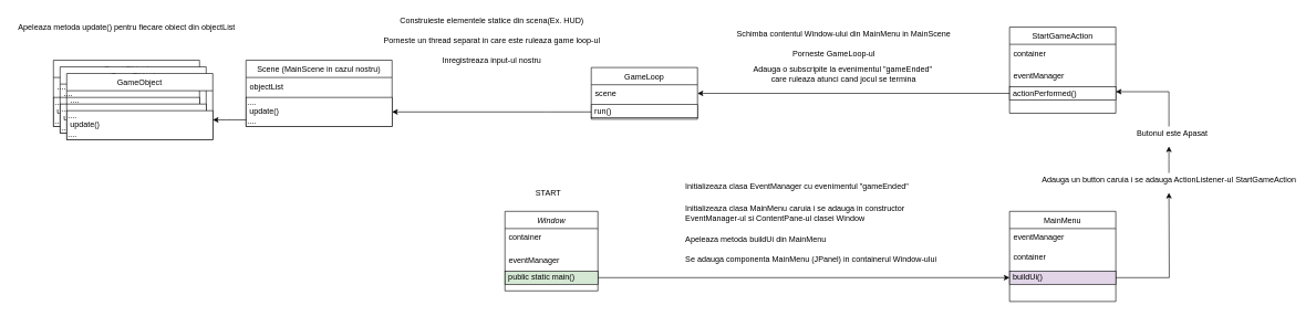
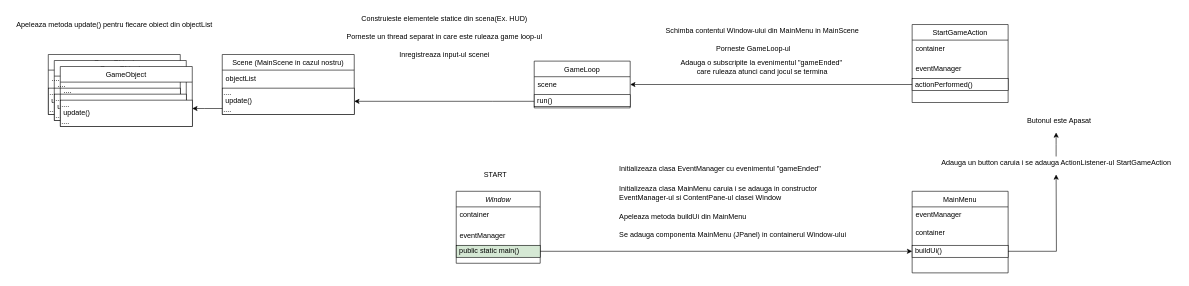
  <mxCell id="0" />
  <mxCell id="1" parent="0" />
  <mxCell id="2" value="Window" style="swimlane;fontStyle=2;align=center;verticalAlign=top;childLayout=stackLayout;horizontal=1;startSize=26;horizontalStack=0;resizeParent=1;resizeLast=0;collapsible=1;marginBottom=0;rounded=0;shadow=0;strokeWidth=1;" parent="1" vertex="1"><mxGeometry x="760" y="318" width="140" height="120" as="geometry"><mxRectangle x="230" y="140" width="160" height="26" as="alternateBounds" /></mxGeometry></mxCell>
  <mxCell id="3" value="container" style="text;align=left;verticalAlign=top;spacingLeft=4;spacingRight=4;overflow=hidden;rotatable=0;points=[[0,0.5],[1,0.5]];portConstraint=eastwest;rounded=0;shadow=0;html=0;" parent="2" vertex="1"><mxGeometry y="26" width="140" height="34" as="geometry" /></mxCell>
  <mxCell id="4" value="eventManager" style="text;align=left;verticalAlign=top;spacingLeft=4;spacingRight=4;overflow=hidden;rotatable=0;points=[[0,0.5],[1,0.5]];portConstraint=eastwest;rounded=0;shadow=0;html=0;" vertex="1" parent="2"><mxGeometry y="60" width="140" height="30" as="geometry" /></mxCell>
  <mxCell id="5" value="&lt;span&gt;&amp;nbsp;public static main()&lt;/span&gt;" style="rounded=0;whiteSpace=wrap;html=1;align=left;fillColor=#d5e8d4;" vertex="1" parent="2"><mxGeometry y="90" width="140" height="20" as="geometry" /></mxCell>
  <mxCell id="6" value="MainMenu" style="swimlane;fontStyle=0;align=center;verticalAlign=top;childLayout=stackLayout;horizontal=1;startSize=26;horizontalStack=0;resizeParent=1;resizeLast=0;collapsible=1;marginBottom=0;rounded=0;shadow=0;strokeWidth=1;" parent="1" vertex="1"><mxGeometry x="1520" y="318" width="160" height="136" as="geometry"><mxRectangle x="550" y="140" width="160" height="26" as="alternateBounds" /></mxGeometry></mxCell>
  <mxCell id="7" value="eventManager" style="text;align=left;verticalAlign=top;spacingLeft=4;spacingRight=4;overflow=hidden;rotatable=0;points=[[0,0.5],[1,0.5]];portConstraint=eastwest;rounded=0;shadow=0;html=0;" vertex="1" parent="6"><mxGeometry y="26" width="160" height="30" as="geometry" /></mxCell>
  <mxCell id="8" value="container" style="text;align=left;verticalAlign=top;spacingLeft=4;spacingRight=4;overflow=hidden;rotatable=0;points=[[0,0.5],[1,0.5]];portConstraint=eastwest;rounded=0;shadow=0;html=0;" vertex="1" parent="6"><mxGeometry y="56" width="160" height="34" as="geometry" /></mxCell>
- <mxCell id="9" value="&lt;span&gt;&amp;nbsp;buildUi()&lt;/span&gt;" style="rounded=0;whiteSpace=wrap;html=1;align=left;fillColor=#e1d5e7;" vertex="1" parent="6"><mxGeometry y="90" width="160" height="20" as="geometry" /></mxCell>
+ <mxCell id="9" value="&lt;span&gt;&amp;nbsp;buildUi()&lt;/span&gt;" style="rounded=0;whiteSpace=wrap;html=1;align=left;" vertex="1" parent="6"><mxGeometry y="90" width="160" height="20" as="geometry" /></mxCell>
  <mxCell id="10" value="Initializeaza clasa EventManager cu evenimentul &quot;gameEnded&quot;&amp;nbsp;" style="text;html=1;resizable=0;points=[];;align=left;verticalAlign=middle;labelBackgroundColor=none;rounded=0;shadow=0;strokeWidth=1;fontSize=12;" vertex="1" connectable="0" parent="1"><mxGeometry x="1030" y="280" as="geometry" /></mxCell>
  <mxCell id="11" value="Initializeaza clasa MainMenu caruia i se adauga in constructor &lt;br&gt;EventManager-ul si ContentPane-ul clasei Window" style="text;html=1;resizable=0;points=[];;align=left;verticalAlign=middle;labelBackgroundColor=none;rounded=0;shadow=0;strokeWidth=1;fontSize=12;" vertex="1" connectable="0" parent="1"><mxGeometry x="1030" y="320" as="geometry" /></mxCell>
  <mxCell id="12" value="Apeleaza metoda buildUi din MainMenu" style="text;html=1;resizable=0;points=[];;align=left;verticalAlign=middle;labelBackgroundColor=none;rounded=0;shadow=0;strokeWidth=1;fontSize=12;" vertex="1" connectable="0" parent="1"><mxGeometry x="1030" y="360" as="geometry" /></mxCell>
  <mxCell id="13" value="Se adauga componenta MainMenu (JPanel) in containerul Window-ului" style="text;html=1;resizable=0;points=[];;align=left;verticalAlign=middle;labelBackgroundColor=none;rounded=0;shadow=0;strokeWidth=1;fontSize=12;" vertex="1" connectable="0" parent="1"><mxGeometry x="1030" y="390" as="geometry" /></mxCell>
  <mxCell id="14" value="StartGameAction" style="swimlane;fontStyle=0;align=center;verticalAlign=top;childLayout=stackLayout;horizontal=1;startSize=26;horizontalStack=0;resizeParent=1;resizeLast=0;collapsible=1;marginBottom=0;rounded=0;shadow=0;strokeWidth=1;" vertex="1" parent="1"><mxGeometry x="1520" y="40" width="160" height="130" as="geometry"><mxRectangle x="550" y="140" width="160" height="26" as="alternateBounds" /></mxGeometry></mxCell>
  <mxCell id="15" value="container" style="text;align=left;verticalAlign=top;spacingLeft=4;spacingRight=4;overflow=hidden;rotatable=0;points=[[0,0.5],[1,0.5]];portConstraint=eastwest;rounded=0;shadow=0;html=0;" vertex="1" parent="14"><mxGeometry y="26" width="160" height="34" as="geometry" /></mxCell>
  <mxCell id="16" value="eventManager" style="text;align=left;verticalAlign=top;spacingLeft=4;spacingRight=4;overflow=hidden;rotatable=0;points=[[0,0.5],[1,0.5]];portConstraint=eastwest;rounded=0;shadow=0;html=0;" vertex="1" parent="14"><mxGeometry y="60" width="160" height="30" as="geometry" /></mxCell>
  <mxCell id="17" value="&amp;nbsp;actionPerformed()" style="rounded=0;whiteSpace=wrap;html=1;align=left;" vertex="1" parent="14"><mxGeometry y="90" width="160" height="20" as="geometry" /></mxCell>
  <mxCell id="18" style="edgeStyle=orthogonalEdgeStyle;rounded=0;orthogonalLoop=1;jettySize=auto;html=1;" edge="1" parent="1" source="5" target="9"><mxGeometry relative="1" as="geometry" /></mxCell>
- <mxCell id="19" style="edgeStyle=orthogonalEdgeStyle;rounded=0;orthogonalLoop=1;jettySize=auto;html=1;entryX=1;entryY=0.75;entryDx=0;entryDy=0;" edge="1" parent="1" source="20" target="14"><mxGeometry relative="1" as="geometry"><Array as="points"><mxPoint x="1760" y="138" /></Array></mxGeometry></mxCell>
  <mxCell id="20" value="Butonul este Apasat" style="text;html=1;strokeColor=none;fillColor=none;align=left;verticalAlign=middle;whiteSpace=wrap;rounded=0;" vertex="1" parent="1"><mxGeometry x="1710" y="190" width="200" height="20" as="geometry" /></mxCell>
  <mxCell id="21" value="GameLoop" style="swimlane;fontStyle=0;align=center;verticalAlign=top;childLayout=stackLayout;horizontal=1;startSize=26;horizontalStack=0;resizeParent=1;resizeLast=0;collapsible=1;marginBottom=0;rounded=0;shadow=0;strokeWidth=1;" vertex="1" parent="1"><mxGeometry x="890" y="101" width="160" height="78" as="geometry"><mxRectangle x="550" y="140" width="160" height="26" as="alternateBounds" /></mxGeometry></mxCell>
  <mxCell id="22" value="scene" style="text;align=left;verticalAlign=top;spacingLeft=4;spacingRight=4;overflow=hidden;rotatable=0;points=[[0,0.5],[1,0.5]];portConstraint=eastwest;rounded=0;shadow=0;html=0;" vertex="1" parent="21"><mxGeometry y="26" width="160" height="30" as="geometry" /></mxCell>
  <mxCell id="23" value="&lt;span&gt;&amp;nbsp;run()&lt;/span&gt;" style="rounded=0;whiteSpace=wrap;html=1;align=left;" vertex="1" parent="21"><mxGeometry y="56" width="160" height="20" as="geometry" /></mxCell>
  <mxCell id="24" style="edgeStyle=orthogonalEdgeStyle;rounded=0;orthogonalLoop=1;jettySize=auto;html=1;entryX=1;entryY=0.5;entryDx=0;entryDy=0;" edge="1" parent="1" source="17" target="21"><mxGeometry relative="1" as="geometry" /></mxCell>
  <mxCell id="25" value="Schimba contentul Window-ului din MainMenu in MainScene" style="text;html=1;align=center;verticalAlign=middle;resizable=0;points=[];autosize=1;" vertex="1" parent="1"><mxGeometry y="40" width="340" height="20" as="geometry" x="1100" /></mxCell>
  <mxCell id="26" value="Porneste GameLoop-ul" style="text;html=1;align=center;verticalAlign=middle;resizable=0;points=[];autosize=1;" vertex="1" parent="1"><mxGeometry x="1185" y="70" width="140" height="20" as="geometry" /></mxCell>
  <mxCell id="27" value="Adauga o subscripite la evenimentul &quot;gameEnded&quot;&amp;nbsp; &lt;br&gt;care ruleaza atunci cand jocul se termina" style="text;html=1;align=center;verticalAlign=middle;resizable=0;points=[];autosize=1;" vertex="1" parent="1"><mxGeometry x="1125" y="96" width="290" height="30" as="geometry" /></mxCell>
  <mxCell id="28" style="edgeStyle=orthogonalEdgeStyle;rounded=0;orthogonalLoop=1;jettySize=auto;html=1;entryX=1;entryY=0.5;entryDx=0;entryDy=0;" edge="1" parent="1" source="23" target="31"><mxGeometry relative="1" as="geometry"><mxPoint x="830" y="167" as="targetPoint" /><Array as="points"><mxPoint x="820" y="168" /><mxPoint x="820" y="168" /></Array></mxGeometry></mxCell>
  <mxCell id="29" value="Scene (MainScene in cazul nostru)" style="swimlane;fontStyle=0;align=center;verticalAlign=top;childLayout=stackLayout;horizontal=1;startSize=26;horizontalStack=0;resizeParent=1;resizeLast=0;collapsible=1;marginBottom=0;rounded=0;shadow=0;strokeWidth=1;" vertex="1" parent="1"><mxGeometry x="370" y="90" width="220" height="100" as="geometry"><mxRectangle x="550" y="140" width="160" height="26" as="alternateBounds" /></mxGeometry></mxCell>
  <mxCell id="30" value="objectList" style="text;align=left;verticalAlign=top;spacingLeft=4;spacingRight=4;overflow=hidden;rotatable=0;points=[[0,0.5],[1,0.5]];portConstraint=eastwest;rounded=0;shadow=0;html=0;" vertex="1" parent="29"><mxGeometry y="26" width="220" height="30" as="geometry" /></mxCell>
  <mxCell id="31" value="&lt;span&gt;....&lt;br&gt;&amp;nbsp;update()&lt;br&gt;....&lt;br&gt;&lt;/span&gt;" style="rounded=0;whiteSpace=wrap;html=1;align=left;" vertex="1" parent="29"><mxGeometry y="56" width="220" height="44" as="geometry" /></mxCell>
  <mxCell id="32" value="START" style="text;html=1;align=center;verticalAlign=middle;resizable=0;points=[];autosize=1;" vertex="1" parent="1"><mxGeometry x="800" y="280" width="50" height="20" as="geometry" /></mxCell>
  <mxCell id="33" value="Porneste un thread separat in care este ruleaza game loop-ul" style="text;html=1;align=center;verticalAlign=middle;resizable=0;points=[];autosize=1;" vertex="1" parent="1"><mxGeometry x="570" y="50" width="340" height="20" as="geometry" /></mxCell>
  <mxCell id="34" value="Construieste elementele statice din scena(Ex. HUD)" style="text;html=1;align=center;verticalAlign=middle;resizable=0;points=[];autosize=1;" vertex="1" parent="1"><mxGeometry x="595" y="20" width="290" height="20" as="geometry" /></mxCell>
- <mxCell id="35" value="Inregistreaza input-ul nostru" style="text;html=1;align=center;verticalAlign=middle;resizable=0;points=[];autosize=1;" vertex="1" parent="1"><mxGeometry x="655" y="81" width="170" height="20" as="geometry" /></mxCell>
+ <mxCell id="35" value="Inregistreaza input-ul scenei" style="text;html=1;align=center;verticalAlign=middle;resizable=0;points=[];autosize=1;" vertex="1" parent="1"><mxGeometry x="655" y="81" width="170" height="20" as="geometry" /></mxCell>
  <mxCell id="36" value="Apeleaza metoda update() pentru fiecare obiect din objectList" style="text;html=1;align=center;verticalAlign=middle;resizable=0;points=[];autosize=1;" vertex="1" parent="1"><mxGeometry x="20" y="30" width="340" height="20" as="geometry" /></mxCell>
  <mxCell id="37" style="edgeStyle=orthogonalEdgeStyle;rounded=0;orthogonalLoop=1;jettySize=auto;html=1;" edge="1" parent="1" source="38"><mxGeometry relative="1" as="geometry"><mxPoint x="1760" y="220" as="targetPoint" /></mxGeometry></mxCell>
  <mxCell id="38" value="Adauga un button caruia i se adauga ActionListener-ul StartGameAction" style="text;html=1;align=center;verticalAlign=middle;resizable=0;points=[];autosize=1;" vertex="1" parent="1"><mxGeometry x="1560" y="260" width="400" height="20" as="geometry" /></mxCell>
  <mxCell id="39" style="edgeStyle=orthogonalEdgeStyle;rounded=0;orthogonalLoop=1;jettySize=auto;html=1;" edge="1" parent="1" source="9"><mxGeometry relative="1" as="geometry"><mxPoint x="1760" y="290" as="targetPoint" /></mxGeometry></mxCell>
  <mxCell id="40" value="GameObject" style="swimlane;fontStyle=0;align=center;verticalAlign=top;childLayout=stackLayout;horizontal=1;startSize=26;horizontalStack=0;resizeParent=1;resizeLast=0;collapsible=1;marginBottom=0;rounded=0;shadow=0;strokeWidth=1;" vertex="1" parent="1"><mxGeometry x="80" y="90" width="220" height="100" as="geometry"><mxRectangle x="550" y="140" width="160" height="26" as="alternateBounds" /></mxGeometry></mxCell>
  <mxCell id="41" value="...." style="text;align=left;verticalAlign=top;spacingLeft=4;spacingRight=4;overflow=hidden;rotatable=0;points=[[0,0.5],[1,0.5]];portConstraint=eastwest;rounded=0;shadow=0;html=0;" vertex="1" parent="40"><mxGeometry y="26" width="220" height="30" as="geometry" /></mxCell>
  <mxCell id="42" value="&lt;span&gt;....&lt;br&gt;&amp;nbsp;update()&lt;br&gt;....&lt;br&gt;&lt;/span&gt;" style="rounded=0;whiteSpace=wrap;html=1;align=left;" vertex="1" parent="40"><mxGeometry y="56" width="220" height="44" as="geometry" /></mxCell>
  <mxCell id="43" value="GameObject" style="swimlane;fontStyle=0;align=center;verticalAlign=top;childLayout=stackLayout;horizontal=1;startSize=26;horizontalStack=0;resizeParent=1;resizeLast=0;collapsible=1;marginBottom=0;rounded=0;shadow=0;strokeWidth=1;" vertex="1" parent="1"><mxGeometry x="90" y="100" width="220" height="100" as="geometry"><mxRectangle x="550" y="140" width="160" height="26" as="alternateBounds" /></mxGeometry></mxCell>
  <mxCell id="44" value="...." style="text;align=left;verticalAlign=top;spacingLeft=4;spacingRight=4;overflow=hidden;rotatable=0;points=[[0,0.5],[1,0.5]];portConstraint=eastwest;rounded=0;shadow=0;html=0;" vertex="1" parent="43"><mxGeometry y="26" width="220" height="30" as="geometry" /></mxCell>
  <mxCell id="45" value="&lt;span&gt;....&lt;br&gt;&amp;nbsp;update()&lt;br&gt;....&lt;br&gt;&lt;/span&gt;" style="rounded=0;whiteSpace=wrap;html=1;align=left;" vertex="1" parent="43"><mxGeometry y="56" width="220" height="44" as="geometry" /></mxCell>
  <mxCell id="46" value="GameObject" style="swimlane;fontStyle=0;align=center;verticalAlign=top;childLayout=stackLayout;horizontal=1;startSize=26;horizontalStack=0;resizeParent=1;resizeLast=0;collapsible=1;marginBottom=0;rounded=0;shadow=0;strokeWidth=1;" vertex="1" parent="1"><mxGeometry x="100" y="110" width="220" height="100" as="geometry"><mxRectangle x="550" y="140" width="160" height="26" as="alternateBounds" /></mxGeometry></mxCell>
  <mxCell id="47" value="...." style="text;align=left;verticalAlign=top;spacingLeft=4;spacingRight=4;overflow=hidden;rotatable=0;points=[[0,0.5],[1,0.5]];portConstraint=eastwest;rounded=0;shadow=0;html=0;" vertex="1" parent="46"><mxGeometry y="26" width="220" height="30" as="geometry" /></mxCell>
  <mxCell id="48" value="&lt;span&gt;....&lt;br&gt;&amp;nbsp;update()&lt;br&gt;....&lt;br&gt;&lt;/span&gt;" style="rounded=0;whiteSpace=wrap;html=1;align=left;" vertex="1" parent="46"><mxGeometry y="56" width="220" height="44" as="geometry" /></mxCell>
  <mxCell id="49" style="edgeStyle=orthogonalEdgeStyle;rounded=0;orthogonalLoop=1;jettySize=auto;html=1;" edge="1" parent="1" source="31" target="48"><mxGeometry relative="1" as="geometry"><Array as="points"><mxPoint x="340" y="180" /><mxPoint x="340" y="180" /></Array></mxGeometry></mxCell>
